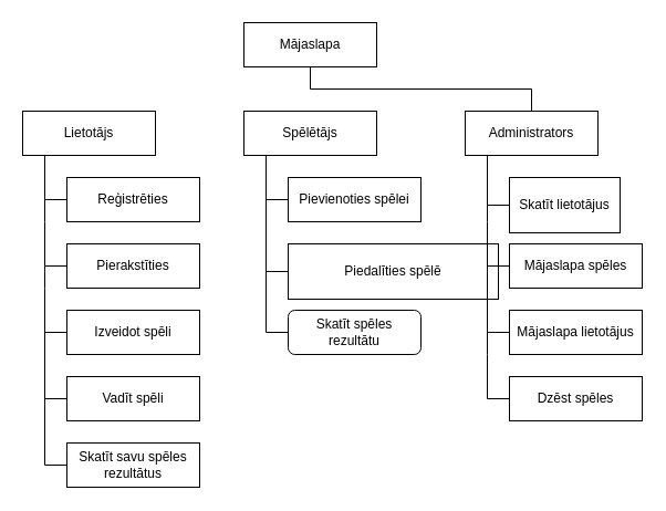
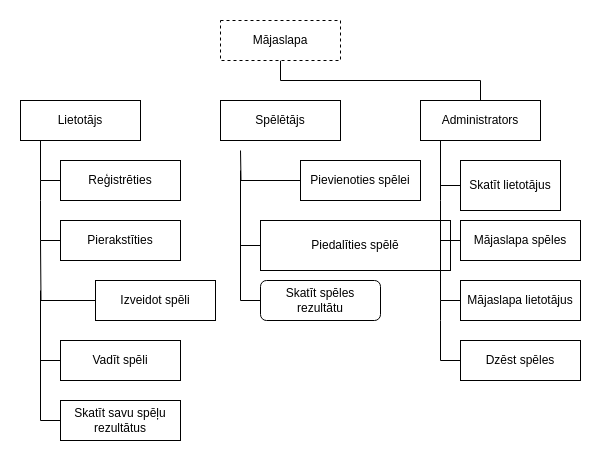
  <mxCell id="0" />
  <mxCell id="1" parent="0" />
  <mxCell id="2" style="edgeStyle=orthogonalEdgeStyle;shape=connector;rounded=0;orthogonalLoop=1;jettySize=auto;html=1;entryX=0.5;entryY=0;entryDx=0;entryDy=0;labelBackgroundColor=default;strokeColor=default;align=center;verticalAlign=middle;fontFamily=Helvetica;fontSize=11;fontColor=default;endArrow=none;endFill=0;exitX=0.5;exitY=1;exitDx=0;exitDy=0;" edge="1" parent="1" source="3" target="6"><mxGeometry relative="1" as="geometry" /></mxCell>
- <mxCell id="3" value="Mājaslapa" style="rounded=0;whiteSpace=wrap;html=1;" vertex="1" parent="1"><mxGeometry x="220" y="20" width="120" height="40" as="geometry" /></mxCell>
+ <mxCell id="3" value="Mājaslapa" style="rounded=0;whiteSpace=wrap;html=1;dashed=1;" vertex="1" parent="1"><mxGeometry x="220" y="20" width="120" height="40" as="geometry" /></mxCell>
  <mxCell id="4" value="Lietotājs" style="rounded=0;whiteSpace=wrap;html=1;" vertex="1" parent="1"><mxGeometry x="20" y="100" width="120" height="40" as="geometry" /></mxCell>
  <mxCell id="5" value="Spēlētājs" style="rounded=0;whiteSpace=wrap;html=1;" vertex="1" parent="1"><mxGeometry x="220" y="100" width="120" height="40" as="geometry" /></mxCell>
  <mxCell id="6" value="Administrators" style="rounded=0;whiteSpace=wrap;html=1;" vertex="1" parent="1"><mxGeometry x="420" y="100" width="120" height="40" as="geometry" /></mxCell>
  <mxCell id="7" style="edgeStyle=orthogonalEdgeStyle;shape=connector;rounded=0;orthogonalLoop=1;jettySize=auto;html=1;labelBackgroundColor=default;strokeColor=default;align=center;verticalAlign=middle;fontFamily=Helvetica;fontSize=11;fontColor=default;endArrow=none;endFill=0;" edge="1" parent="1" source="8"><mxGeometry relative="1" as="geometry"><mxPoint x="40" y="150" as="targetPoint" /></mxGeometry></mxCell>
  <mxCell id="8" value="Reģistrēties" style="rounded=0;whiteSpace=wrap;html=1;" vertex="1" parent="1"><mxGeometry x="60" y="160" width="120" height="40" as="geometry" /></mxCell>
  <mxCell id="9" style="edgeStyle=orthogonalEdgeStyle;shape=connector;rounded=0;orthogonalLoop=1;jettySize=auto;html=1;labelBackgroundColor=default;strokeColor=default;align=center;verticalAlign=middle;fontFamily=Helvetica;fontSize=11;fontColor=default;endArrow=none;endFill=0;" edge="1" parent="1" source="10"><mxGeometry relative="1" as="geometry"><mxPoint x="40" y="180" as="targetPoint" /></mxGeometry></mxCell>
  <mxCell id="10" value="Pierakstīties" style="rounded=0;whiteSpace=wrap;html=1;" vertex="1" parent="1"><mxGeometry x="60" y="220" width="120" height="40" as="geometry" /></mxCell>
  <mxCell id="11" style="edgeStyle=orthogonalEdgeStyle;shape=connector;rounded=0;orthogonalLoop=1;jettySize=auto;html=1;labelBackgroundColor=default;strokeColor=default;align=center;verticalAlign=middle;fontFamily=Helvetica;fontSize=11;fontColor=default;endArrow=none;endFill=0;" edge="1" parent="1" source="12"><mxGeometry relative="1" as="geometry"><mxPoint x="40" y="240" as="targetPoint" /></mxGeometry></mxCell>
- <mxCell id="12" value="Izveidot spēli" style="rounded=0;whiteSpace=wrap;html=1;" vertex="1" parent="1"><mxGeometry x="60" y="280" width="120" height="40" as="geometry" /></mxCell>
+ <mxCell id="12" value="Izveidot spēli" style="rounded=0;whiteSpace=wrap;html=1;" vertex="1" parent="1"><mxGeometry x="95" y="280" width="120" height="40" as="geometry" /></mxCell>
  <mxCell id="13" style="edgeStyle=orthogonalEdgeStyle;shape=connector;rounded=0;orthogonalLoop=1;jettySize=auto;html=1;labelBackgroundColor=default;strokeColor=default;align=center;verticalAlign=middle;fontFamily=Helvetica;fontSize=11;fontColor=default;endArrow=none;endFill=0;" edge="1" parent="1" source="14"><mxGeometry relative="1" as="geometry"><mxPoint x="40" y="290" as="targetPoint" /></mxGeometry></mxCell>
  <mxCell id="14" value="Vadīt spēli" style="rounded=0;whiteSpace=wrap;html=1;" vertex="1" parent="1"><mxGeometry x="60" y="340" width="120" height="40" as="geometry" /></mxCell>
  <mxCell id="15" style="edgeStyle=orthogonalEdgeStyle;shape=connector;rounded=0;orthogonalLoop=1;jettySize=auto;html=1;labelBackgroundColor=default;strokeColor=default;align=center;verticalAlign=middle;fontFamily=Helvetica;fontSize=11;fontColor=default;endArrow=none;endFill=0;" edge="1" parent="1" source="16"><mxGeometry relative="1" as="geometry"><mxPoint x="40" y="350" as="targetPoint" /></mxGeometry></mxCell>
- <mxCell id="16" value="Skatīt savu spēles &lt;br&gt;rezultātus" style="rounded=0;whiteSpace=wrap;html=1;" vertex="1" parent="1"><mxGeometry x="60" y="400" width="120" height="40" as="geometry" /></mxCell>
+ <mxCell id="16" value="Skatīt savu spēļu &lt;br&gt;rezultātus" style="rounded=0;whiteSpace=wrap;html=1;" vertex="1" parent="1"><mxGeometry x="60" y="400" width="120" height="40" as="geometry" /></mxCell>
  <mxCell id="17" style="edgeStyle=orthogonalEdgeStyle;shape=connector;rounded=0;orthogonalLoop=1;jettySize=auto;html=1;labelBackgroundColor=default;strokeColor=default;align=center;verticalAlign=middle;fontFamily=Helvetica;fontSize=11;fontColor=default;endArrow=none;endFill=0;" edge="1" parent="1" source="18"><mxGeometry relative="1" as="geometry"><mxPoint x="240" y="150" as="targetPoint" /></mxGeometry></mxCell>
- <mxCell id="18" value="Pievienoties spēlei" style="rounded=0;whiteSpace=wrap;html=1;" vertex="1" parent="1"><mxGeometry x="260" y="160" width="120" height="40" as="geometry" /></mxCell>
+ <mxCell id="18" value="Pievienoties spēlei" style="rounded=0;whiteSpace=wrap;html=1;" vertex="1" parent="1"><mxGeometry x="300" y="160" width="120" height="40" as="geometry" /></mxCell>
  <mxCell id="19" style="edgeStyle=orthogonalEdgeStyle;shape=connector;rounded=0;orthogonalLoop=1;jettySize=auto;html=1;labelBackgroundColor=default;strokeColor=default;align=center;verticalAlign=middle;fontFamily=Helvetica;fontSize=11;fontColor=default;endArrow=none;endFill=0;" edge="1" parent="1" source="20"><mxGeometry relative="1" as="geometry"><mxPoint x="240" y="170" as="targetPoint" /></mxGeometry></mxCell>
  <mxCell id="20" value="Piedalīties spēlē" style="rounded=0;whiteSpace=wrap;html=1;" vertex="1" parent="1"><mxGeometry x="260" y="220" width="190" height="50" as="geometry" /></mxCell>
  <mxCell id="21" style="edgeStyle=orthogonalEdgeStyle;shape=connector;rounded=0;orthogonalLoop=1;jettySize=auto;html=1;labelBackgroundColor=default;strokeColor=default;align=center;verticalAlign=middle;fontFamily=Helvetica;fontSize=11;fontColor=default;endArrow=none;endFill=0;" edge="1" parent="1" source="22"><mxGeometry relative="1" as="geometry"><mxPoint x="240" y="230" as="targetPoint" /></mxGeometry></mxCell>
  <mxCell id="22" value="Skatīt spēles&lt;br&gt; rezultātu" style="whiteSpace=wrap;html=1;rounded=1;" vertex="1" parent="1"><mxGeometry x="260" y="280" width="120" height="40" as="geometry" /></mxCell>
  <mxCell id="23" style="edgeStyle=orthogonalEdgeStyle;shape=connector;rounded=0;orthogonalLoop=1;jettySize=auto;html=1;labelBackgroundColor=default;strokeColor=default;align=center;verticalAlign=middle;fontFamily=Helvetica;fontSize=11;fontColor=default;endArrow=none;endFill=0;" edge="1" parent="1" source="24"><mxGeometry relative="1" as="geometry"><mxPoint x="440" y="150" as="targetPoint" /></mxGeometry></mxCell>
  <mxCell id="24" value="Skatīt lietotājus" style="rounded=0;whiteSpace=wrap;html=1;" vertex="1" parent="1"><mxGeometry x="460" y="160" width="100" height="50" as="geometry" /></mxCell>
  <mxCell id="25" style="edgeStyle=orthogonalEdgeStyle;shape=connector;rounded=0;orthogonalLoop=1;jettySize=auto;html=1;labelBackgroundColor=default;strokeColor=default;align=center;verticalAlign=middle;fontFamily=Helvetica;fontSize=11;fontColor=default;endArrow=none;endFill=0;" edge="1" parent="1" source="26"><mxGeometry relative="1" as="geometry"><mxPoint x="440" y="180" as="targetPoint" /></mxGeometry></mxCell>
  <mxCell id="26" value="Mājaslapa spēles" style="rounded=0;whiteSpace=wrap;html=1;" vertex="1" parent="1"><mxGeometry x="460" y="220" width="120" height="40" as="geometry" /></mxCell>
  <mxCell id="27" style="edgeStyle=orthogonalEdgeStyle;shape=connector;rounded=0;orthogonalLoop=1;jettySize=auto;html=1;labelBackgroundColor=default;strokeColor=default;align=center;verticalAlign=middle;fontFamily=Helvetica;fontSize=11;fontColor=default;endArrow=none;endFill=0;" edge="1" parent="1" source="28"><mxGeometry relative="1" as="geometry"><mxPoint x="440" y="230" as="targetPoint" /></mxGeometry></mxCell>
  <mxCell id="28" value="Mājaslapa lietotājus" style="rounded=0;whiteSpace=wrap;html=1;" vertex="1" parent="1"><mxGeometry x="460" y="280" width="120" height="40" as="geometry" /></mxCell>
  <mxCell id="29" style="edgeStyle=orthogonalEdgeStyle;shape=connector;rounded=0;orthogonalLoop=1;jettySize=auto;html=1;labelBackgroundColor=default;strokeColor=default;align=center;verticalAlign=middle;fontFamily=Helvetica;fontSize=11;fontColor=default;endArrow=none;endFill=0;" edge="1" parent="1" source="30"><mxGeometry relative="1" as="geometry"><mxPoint x="440" y="300" as="targetPoint" /></mxGeometry></mxCell>
  <mxCell id="30" value="Dzēst spēles" style="rounded=0;whiteSpace=wrap;html=1;" vertex="1" parent="1"><mxGeometry x="460" y="340" width="120" height="40" as="geometry" /></mxCell>
